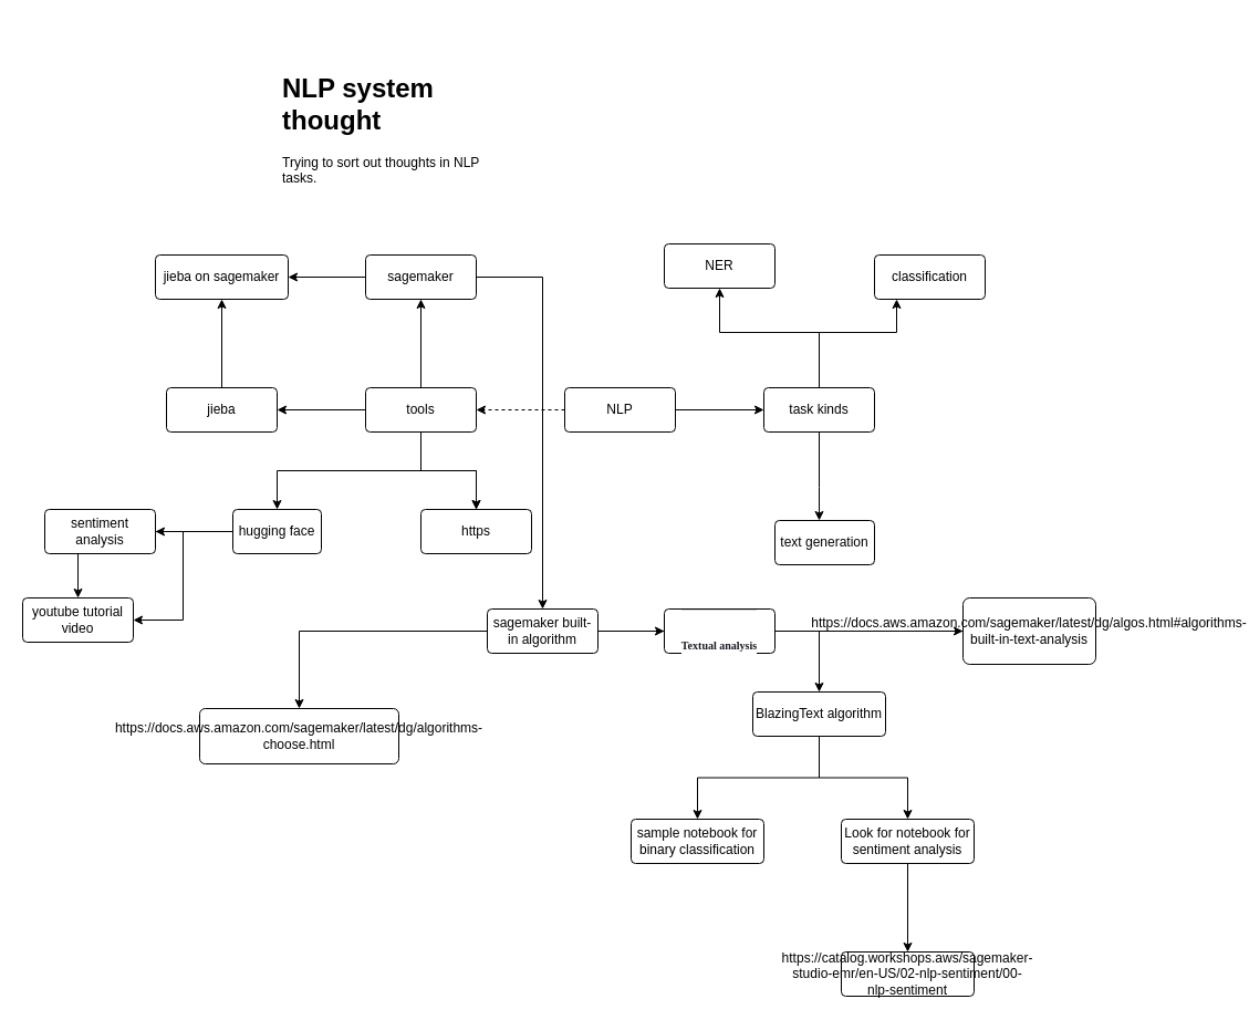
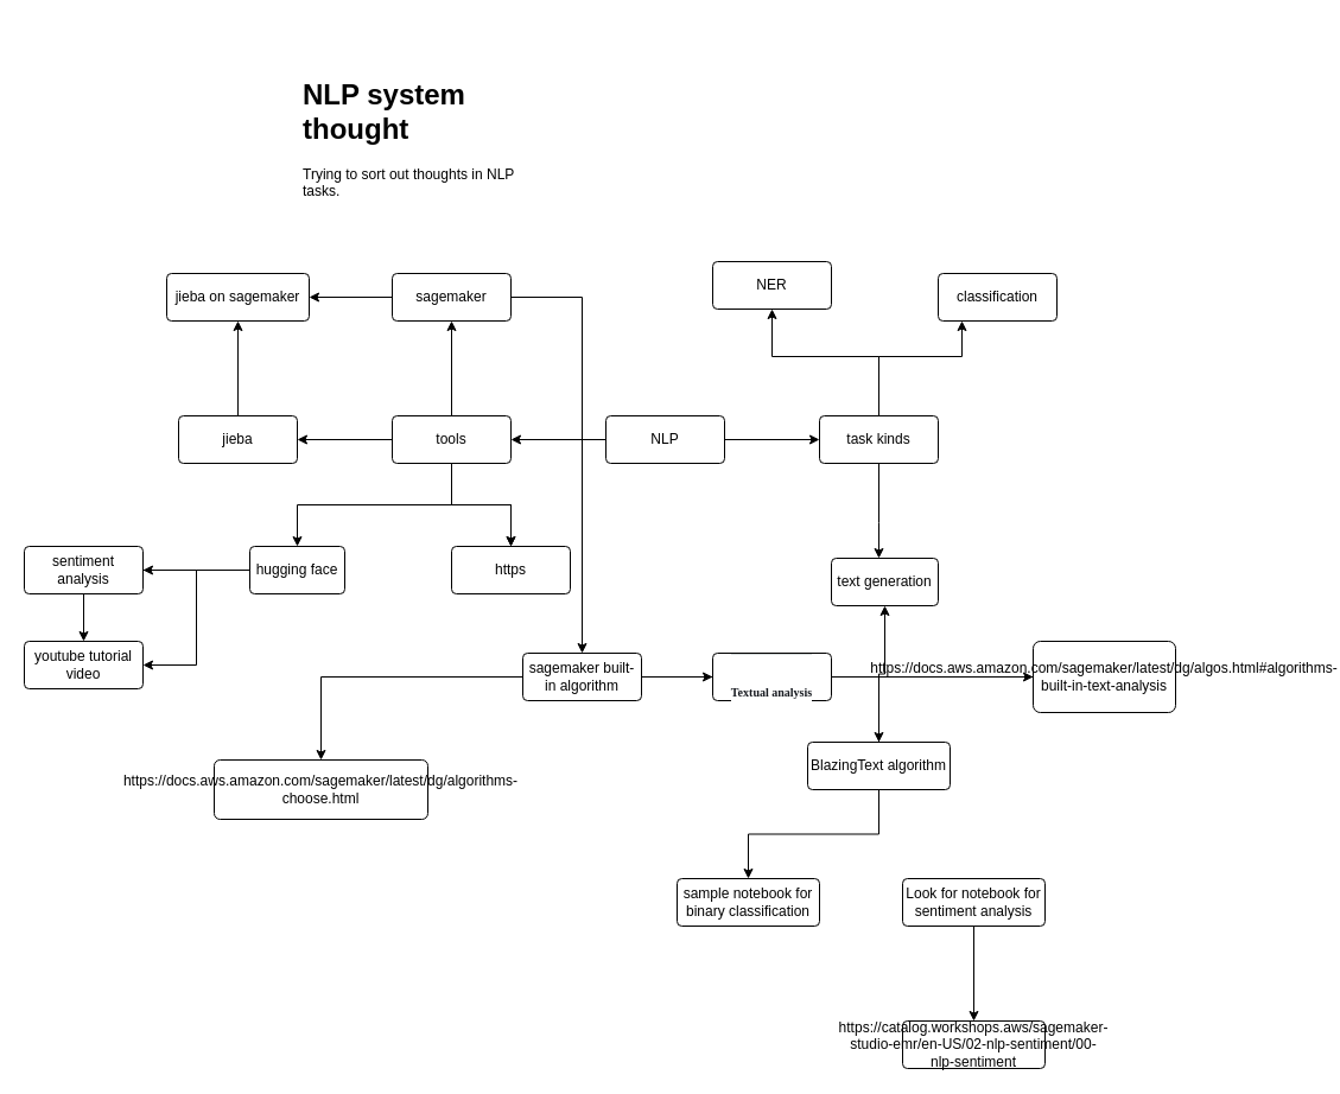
  <mxCell id="0" />
  <mxCell id="1" parent="0" />
  <mxCell id="2" value="&lt;h1&gt;&lt;br&gt;&lt;/h1&gt;" style="text;html=1;strokeColor=none;fillColor=none;spacing=5;spacingTop=-20;whiteSpace=wrap;overflow=hidden;rounded=0;" vertex="1" parent="1"><mxGeometry x="230" y="20" width="210" height="70" as="geometry" /></mxCell>
  <mxCell id="3" value="&lt;h1 style=&quot;border-color: var(--border-color);&quot;&gt;NLP system thought&lt;/h1&gt;&lt;p&gt;Trying to sort out thoughts in NLP tasks.&lt;/p&gt;" style="text;html=1;strokeColor=none;fillColor=none;spacing=5;spacingTop=-20;whiteSpace=wrap;overflow=hidden;rounded=0;" vertex="1" parent="1"><mxGeometry x="250" y="60" width="210" height="120" as="geometry" /></mxCell>
  <mxCell id="4" value="" style="edgeStyle=orthogonalEdgeStyle;rounded=0;orthogonalLoop=1;jettySize=auto;html=1;" edge="1" parent="1" source="6" target="10"><mxGeometry relative="1" as="geometry" /></mxCell>
- <mxCell id="5" value="" style="edgeStyle=orthogonalEdgeStyle;rounded=0;orthogonalLoop=1;jettySize=auto;html=1;dashed=1;" edge="1" parent="1" source="6" target="18"><mxGeometry relative="1" as="geometry" /></mxCell>
+ <mxCell id="5" value="" style="edgeStyle=orthogonalEdgeStyle;rounded=0;orthogonalLoop=1;jettySize=auto;html=1;" edge="1" parent="1" source="6" target="18"><mxGeometry relative="1" as="geometry" /></mxCell>
  <mxCell id="6" value="NLP" style="rounded=1;arcSize=10;whiteSpace=wrap;html=1;align=center;" vertex="1" parent="1"><mxGeometry x="510" y="350" width="100" height="40" as="geometry" /></mxCell>
  <mxCell id="7" value="" style="edgeStyle=orthogonalEdgeStyle;rounded=0;orthogonalLoop=1;jettySize=auto;html=1;" edge="1" parent="1" source="10" target="11"><mxGeometry relative="1" as="geometry"><Array as="points"><mxPoint x="740" y="300" /><mxPoint x="650" y="300" /></Array></mxGeometry></mxCell>
  <mxCell id="8" value="" style="edgeStyle=orthogonalEdgeStyle;rounded=0;orthogonalLoop=1;jettySize=auto;html=1;" edge="1" parent="1" source="10" target="12"><mxGeometry relative="1" as="geometry"><Array as="points"><mxPoint x="740" y="440" /><mxPoint x="740" y="440" /></Array></mxGeometry></mxCell>
  <mxCell id="9" value="" style="edgeStyle=orthogonalEdgeStyle;rounded=0;orthogonalLoop=1;jettySize=auto;html=1;" edge="1" parent="1" source="10" target="13"><mxGeometry relative="1" as="geometry"><Array as="points"><mxPoint x="740" y="300" /><mxPoint x="810" y="300" /></Array></mxGeometry></mxCell>
  <mxCell id="10" value="task kinds" style="rounded=1;arcSize=10;whiteSpace=wrap;html=1;align=center;" vertex="1" parent="1"><mxGeometry x="690" y="350" width="100" height="40" as="geometry" /></mxCell>
  <mxCell id="11" value="NER" style="rounded=1;arcSize=10;whiteSpace=wrap;html=1;align=center;" vertex="1" parent="1"><mxGeometry x="600" y="220" width="100" height="40" as="geometry" /></mxCell>
  <mxCell id="12" value="text generation" style="rounded=1;arcSize=10;whiteSpace=wrap;html=1;align=center;" vertex="1" parent="1"><mxGeometry x="700" y="470" width="90" height="40" as="geometry" /></mxCell>
  <mxCell id="13" value="classification" style="rounded=1;arcSize=10;whiteSpace=wrap;html=1;align=center;" vertex="1" parent="1"><mxGeometry x="790" y="230" width="100" height="40" as="geometry" /></mxCell>
  <mxCell id="14" value="" style="edgeStyle=orthogonalEdgeStyle;rounded=0;orthogonalLoop=1;jettySize=auto;html=1;" edge="1" parent="1" source="18" target="20"><mxGeometry relative="1" as="geometry" /></mxCell>
  <mxCell id="15" value="" style="edgeStyle=orthogonalEdgeStyle;rounded=0;orthogonalLoop=1;jettySize=auto;html=1;" edge="1" parent="1" source="18" target="23"><mxGeometry relative="1" as="geometry" /></mxCell>
  <mxCell id="16" value="" style="edgeStyle=orthogonalEdgeStyle;rounded=0;orthogonalLoop=1;jettySize=auto;html=1;" edge="1" parent="1" source="18" target="25"><mxGeometry relative="1" as="geometry" /></mxCell>
  <mxCell id="17" value="" style="edgeStyle=orthogonalEdgeStyle;rounded=0;orthogonalLoop=1;jettySize=auto;html=1;" edge="1" parent="1" source="18" target="20"><mxGeometry relative="1" as="geometry" /></mxCell>
  <mxCell id="18" value="tools" style="rounded=1;arcSize=10;whiteSpace=wrap;html=1;align=center;" vertex="1" parent="1"><mxGeometry x="330" y="350" width="100" height="40" as="geometry" /></mxCell>
  <mxCell id="19" value="" style="edgeStyle=orthogonalEdgeStyle;rounded=0;orthogonalLoop=1;jettySize=auto;html=1;exitX=0.5;exitY=1;exitDx=0;exitDy=0;" edge="1" parent="1" source="18" target="34"><mxGeometry relative="1" as="geometry"><mxPoint x="360" y="430" as="sourcePoint" /></mxGeometry></mxCell>
  <mxCell id="20" value="https" style="rounded=1;arcSize=10;whiteSpace=wrap;html=1;align=center;" vertex="1" parent="1"><mxGeometry x="380" y="460" width="100" height="40" as="geometry" /></mxCell>
  <mxCell id="21" style="edgeStyle=orthogonalEdgeStyle;rounded=0;orthogonalLoop=1;jettySize=auto;html=1;entryX=1;entryY=0.5;entryDx=0;entryDy=0;" edge="1" parent="1" source="23" target="26"><mxGeometry relative="1" as="geometry" /></mxCell>
  <mxCell id="22" value="" style="edgeStyle=orthogonalEdgeStyle;rounded=0;orthogonalLoop=1;jettySize=auto;html=1;" edge="1" parent="1" source="23" target="30"><mxGeometry relative="1" as="geometry" /></mxCell>
  <mxCell id="23" value="sagemaker" style="rounded=1;arcSize=10;whiteSpace=wrap;html=1;align=center;" vertex="1" parent="1"><mxGeometry x="330" y="230" width="100" height="40" as="geometry" /></mxCell>
  <mxCell id="24" value="" style="edgeStyle=orthogonalEdgeStyle;rounded=0;orthogonalLoop=1;jettySize=auto;html=1;" edge="1" parent="1" source="25" target="26"><mxGeometry relative="1" as="geometry" /></mxCell>
  <mxCell id="25" value="jieba" style="rounded=1;arcSize=10;whiteSpace=wrap;html=1;align=center;" vertex="1" parent="1"><mxGeometry x="150" y="350" width="100" height="40" as="geometry" /></mxCell>
  <mxCell id="26" value="jieba on sagemaker" style="whiteSpace=wrap;html=1;rounded=1;arcSize=10;" vertex="1" parent="1"><mxGeometry x="140" y="230" width="120" height="40" as="geometry" /></mxCell>
  <mxCell id="27" value="" style="edgeStyle=orthogonalEdgeStyle;rounded=0;orthogonalLoop=1;jettySize=auto;html=1;" edge="1" parent="1" source="30" target="35"><mxGeometry relative="1" as="geometry" /></mxCell>
  <mxCell id="28" value="" style="edgeStyle=orthogonalEdgeStyle;rounded=0;orthogonalLoop=1;jettySize=auto;html=1;" edge="1" parent="1" source="30"><mxGeometry relative="1" as="geometry"><mxPoint x="620" y="570" as="targetPoint" /></mxGeometry></mxCell>
  <mxCell id="29" value="" style="edgeStyle=orthogonalEdgeStyle;rounded=0;orthogonalLoop=1;jettySize=auto;html=1;" edge="1" parent="1" source="30" target="37"><mxGeometry relative="1" as="geometry" /></mxCell>
  <mxCell id="30" value="sagemaker built-in algorithm" style="rounded=1;arcSize=10;whiteSpace=wrap;html=1;align=center;" vertex="1" parent="1"><mxGeometry x="440" y="550" width="100" height="40" as="geometry" /></mxCell>
  <mxCell id="31" value="" style="edgeStyle=orthogonalEdgeStyle;rounded=0;orthogonalLoop=1;jettySize=auto;html=1;" edge="1" parent="1" source="34" target="47"><mxGeometry relative="1" as="geometry" /></mxCell>
  <mxCell id="32" value="" style="edgeStyle=orthogonalEdgeStyle;rounded=0;orthogonalLoop=1;jettySize=auto;html=1;" edge="1" parent="1" source="34" target="48"><mxGeometry relative="1" as="geometry" /></mxCell>
  <mxCell id="33" style="edgeStyle=orthogonalEdgeStyle;rounded=0;orthogonalLoop=1;jettySize=auto;html=1;entryX=1;entryY=0.5;entryDx=0;entryDy=0;" edge="1" parent="1" source="34" target="48"><mxGeometry relative="1" as="geometry" /></mxCell>
  <mxCell id="34" value="hugging face" style="rounded=1;arcSize=10;whiteSpace=wrap;html=1;align=center;" vertex="1" parent="1"><mxGeometry x="210" y="460" width="80" height="40" as="geometry" /></mxCell>
  <mxCell id="35" value="https://docs.aws.amazon.com/sagemaker/latest/dg/algorithms-choose.html" style="rounded=1;arcSize=10;whiteSpace=wrap;html=1;align=center;" vertex="1" parent="1"><mxGeometry x="180" y="640" width="180" height="50" as="geometry" /></mxCell>
  <mxCell id="36" value="" style="edgeStyle=orthogonalEdgeStyle;rounded=0;orthogonalLoop=1;jettySize=auto;html=1;" edge="1" parent="1" source="37" target="39"><mxGeometry relative="1" as="geometry" /></mxCell>
  <mxCell id="37" value="&lt;h2 style=&quot;color: rgb(22, 25, 31); border-top-width: 1px; border-top-style: solid; border-color: var(--color-background-control-disabled-0y91m8,#d5dbdb); line-height: 1.226em; margin-bottom: 0.75em; margin-top: 1em; padding: 1em 0px 0px; scroll-margin-top: 100px; font-family: &amp;quot;Amazon Ember&amp;quot;; text-align: start; background-color: rgb(255, 255, 255);&quot; id=&quot;algorithms-built-in-text-analysis&quot;&gt;&lt;font style=&quot;font-size: 10px;&quot;&gt;Textual analysis&lt;/font&gt;&lt;/h2&gt;" style="rounded=1;arcSize=10;whiteSpace=wrap;html=1;align=center;" vertex="1" parent="1"><mxGeometry x="600" y="550" width="100" height="40" as="geometry" /></mxCell>
  <mxCell id="38" value="" style="edgeStyle=orthogonalEdgeStyle;rounded=0;orthogonalLoop=1;jettySize=auto;html=1;" edge="1" parent="1" source="39" target="42"><mxGeometry relative="1" as="geometry" /></mxCell>
  <mxCell id="39" value="https://docs.aws.amazon.com/sagemaker/latest/dg/algos.html#algorithms-built-in-text-analysis" style="whiteSpace=wrap;html=1;rounded=1;arcSize=10;" vertex="1" parent="1"><mxGeometry x="870" y="540" width="120" height="60" as="geometry" /></mxCell>
  <mxCell id="40" value="" style="edgeStyle=orthogonalEdgeStyle;rounded=0;orthogonalLoop=1;jettySize=auto;html=1;" edge="1" parent="1" source="42" target="43"><mxGeometry relative="1" as="geometry" /></mxCell>
- <mxCell id="41" value="" style="edgeStyle=orthogonalEdgeStyle;rounded=0;orthogonalLoop=1;jettySize=auto;html=1;" edge="1" parent="1" source="42" target="45"><mxGeometry relative="1" as="geometry" /></mxCell>
+ <mxCell id="41" value="" style="edgeStyle=orthogonalEdgeStyle;rounded=0;orthogonalLoop=1;jettySize=auto;html=1;" edge="1" parent="1" source="42" target="12"><mxGeometry relative="1" as="geometry" /></mxCell>
  <mxCell id="42" value="BlazingText algorithm" style="whiteSpace=wrap;html=1;rounded=1;arcSize=10;" vertex="1" parent="1"><mxGeometry x="680" y="625" width="120" height="40" as="geometry" /></mxCell>
  <mxCell id="43" value="sample notebook for binary classification" style="whiteSpace=wrap;html=1;rounded=1;arcSize=10;" vertex="1" parent="1"><mxGeometry x="570" y="740" width="120" height="40" as="geometry" /></mxCell>
  <mxCell id="44" value="" style="edgeStyle=orthogonalEdgeStyle;rounded=0;orthogonalLoop=1;jettySize=auto;html=1;" edge="1" parent="1" source="45" target="46"><mxGeometry relative="1" as="geometry" /></mxCell>
  <mxCell id="45" value="Look for notebook for sentiment analysis" style="whiteSpace=wrap;html=1;rounded=1;arcSize=10;" vertex="1" parent="1"><mxGeometry x="760" y="740" width="120" height="40" as="geometry" /></mxCell>
  <mxCell id="46" value="https://catalog.workshops.aws/sagemaker-studio-emr/en-US/02-nlp-sentiment/00-nlp-sentiment" style="whiteSpace=wrap;html=1;rounded=1;arcSize=10;" vertex="1" parent="1"><mxGeometry x="760" y="860" width="120" height="40" as="geometry" /></mxCell>
- <mxCell id="47" value="sentiment analysis" style="rounded=1;arcSize=10;whiteSpace=wrap;html=1;align=center;" vertex="1" parent="1"><mxGeometry x="40" y="460" width="100" height="40" as="geometry" /></mxCell>
+ <mxCell id="47" value="sentiment analysis" style="rounded=1;arcSize=10;whiteSpace=wrap;html=1;align=center;" vertex="1" parent="1"><mxGeometry x="20" y="460" width="100" height="40" as="geometry" /></mxCell>
  <mxCell id="48" value="youtube tutorial video" style="rounded=1;arcSize=10;whiteSpace=wrap;html=1;align=center;" vertex="1" parent="1"><mxGeometry x="20" y="540" width="100" height="40" as="geometry" /></mxCell>
